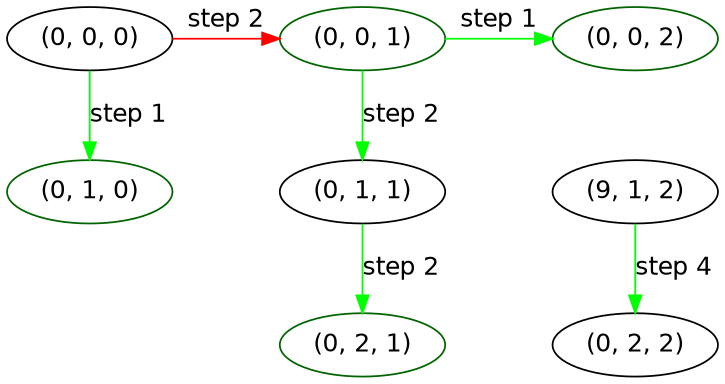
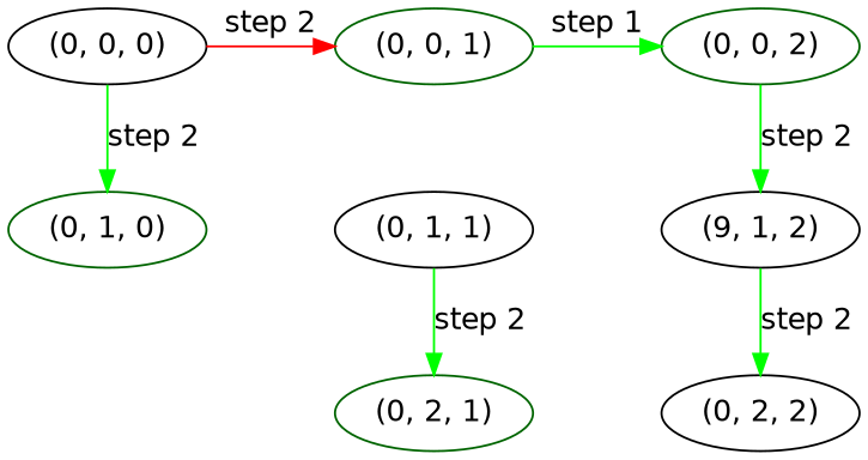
  digraph {
    fontname="DejaVu Sans"
    node [color=black fontname="DejaVu Sans"]
    edge [color=green fontname="DejaVu Sans"]
    n1 [label="(0, 0, 0)"]
    n2 [color=darkgreen label="(0, 0, 1)"]
    n3 [color=darkgreen label="(0, 0, 2)"]
    n4 [color=darkgreen label="(0, 1, 0)"]
    n5 [label="(0, 1, 1)"]
    n6 [label="(9, 1, 2)"]
    n7 [color=darkgreen label="(0, 2, 1)"]
    n8 [label="(0, 2, 2)"]
    subgraph sub_1 {
      rank=same
      n1
      n2
      n3
    }
    subgraph sub_2 {
      rank=same
      n4
      n5
      n6
    }
    subgraph sub_3 {
      rank=same
      n7
      n8
    }
    n1 -> n2 [color=red label="step 2"]
-   n1 -> n4 [label="step 1"]
+   n1 -> n4 [label="step 2"]
    n2 -> n3 [label="step 1"]
-   n2 -> n5 [label="step 2"]
+   n3 -> n6 [label="step 2"]
    n5 -> n7 [label="step 2"]
-   n6 -> n8 [label="step 4"]
+   n6 -> n8 [label="step 2"]
  }
